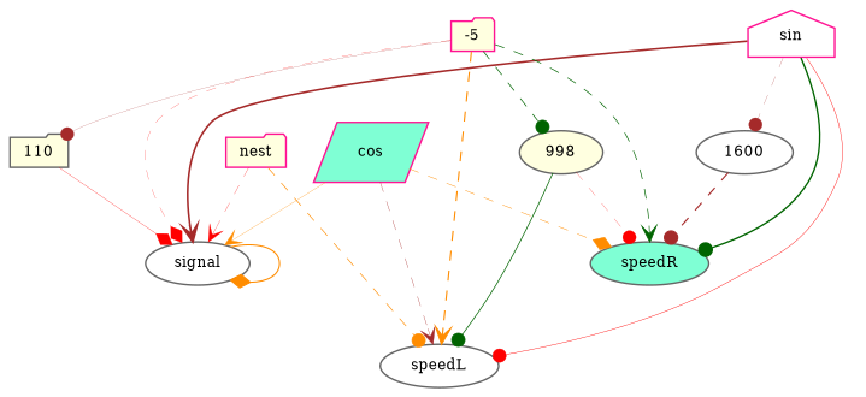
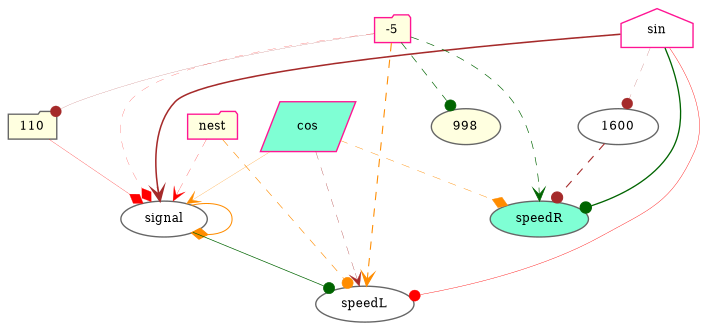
  digraph {
    node [color=gray40 fillcolor=white fontsize=9 shape=ellipse style=filled]
    edge [arrowhead=dot color=darkorange style=dashed]
    cos [color=deeppink fillcolor=aquamarine height=0.2 shape=parallelogram width=0.2]
    signal [height=0.2 width=0.2]
    speedL [height=0.2 width=0.2]
    speedR [fillcolor=aquamarine height=0.2 width=0.2]
    sin [color=deeppink height=0.2 shape=house width=0.2]
    1600 [height=0.2 width=0.2]
    nest [color=deeppink fillcolor=lightyellow height=0.2 shape=folder width=0.2]
    -5 [color=deeppink fillcolor=lightyellow height=0.2 shape=folder width=0.2]
    998 [fillcolor=lightyellow height=0.2 width=0.2]
    110 [fillcolor=lightyellow height=0.2 shape=folder width=0.2]
    cos -> signal [arrowhead=vee penwidth=0.1892685196421481 style=bold]
    cos -> speedL [arrowhead=vee color=brown penwidth=0.23648128299385476]
    cos -> speedR [arrowhead=diamond penwidth=0.3164550285528748]
    signal -> signal [arrowhead=diamond penwidth=0.7406713503986119 style=bold]
-   998 -> speedL [color=darkgreen penwidth=0.5028835999899106 style=bold]
+   signal -> speedL [color=darkgreen penwidth=0.5028835999899106 style=bold]
    sin -> signal [arrowhead=vee color=brown penwidth=1.1186985191497874 style=bold]
    sin -> speedL [color=red penwidth=0.28629415518356294 style=bold]
    sin -> speedR [color=darkgreen penwidth=0.9528694334750678 style=bold]
    sin -> 1600 [color=brown penwidth=0.15416145447767574]
    1600 -> speedR [color=brown penwidth=0.7843777577888585]
    nest -> signal [arrowhead=vee color=red penwidth=0.18155272083643792]
    nest -> speedL [penwidth=0.4475453229735523]
    -5 -> signal [arrowhead=diamond color=red penwidth=0.14956566935426058]
    -5 -> speedL [arrowhead=vee penwidth=0.7756009759098291]
    -5 -> speedR [arrowhead=vee color=darkgreen penwidth=0.470352892873529]
    -5 -> 998 [color=darkgreen penwidth=0.4866545407079914]
    -5 -> 110 [color=brown penwidth=0.13108518955150045 style=bold]
-   998 -> speedR [color=red penwidth=0.149379569203402]
    110 -> signal [arrowhead=diamond color=red penwidth=0.1901155137023347 style=bold]
  }
